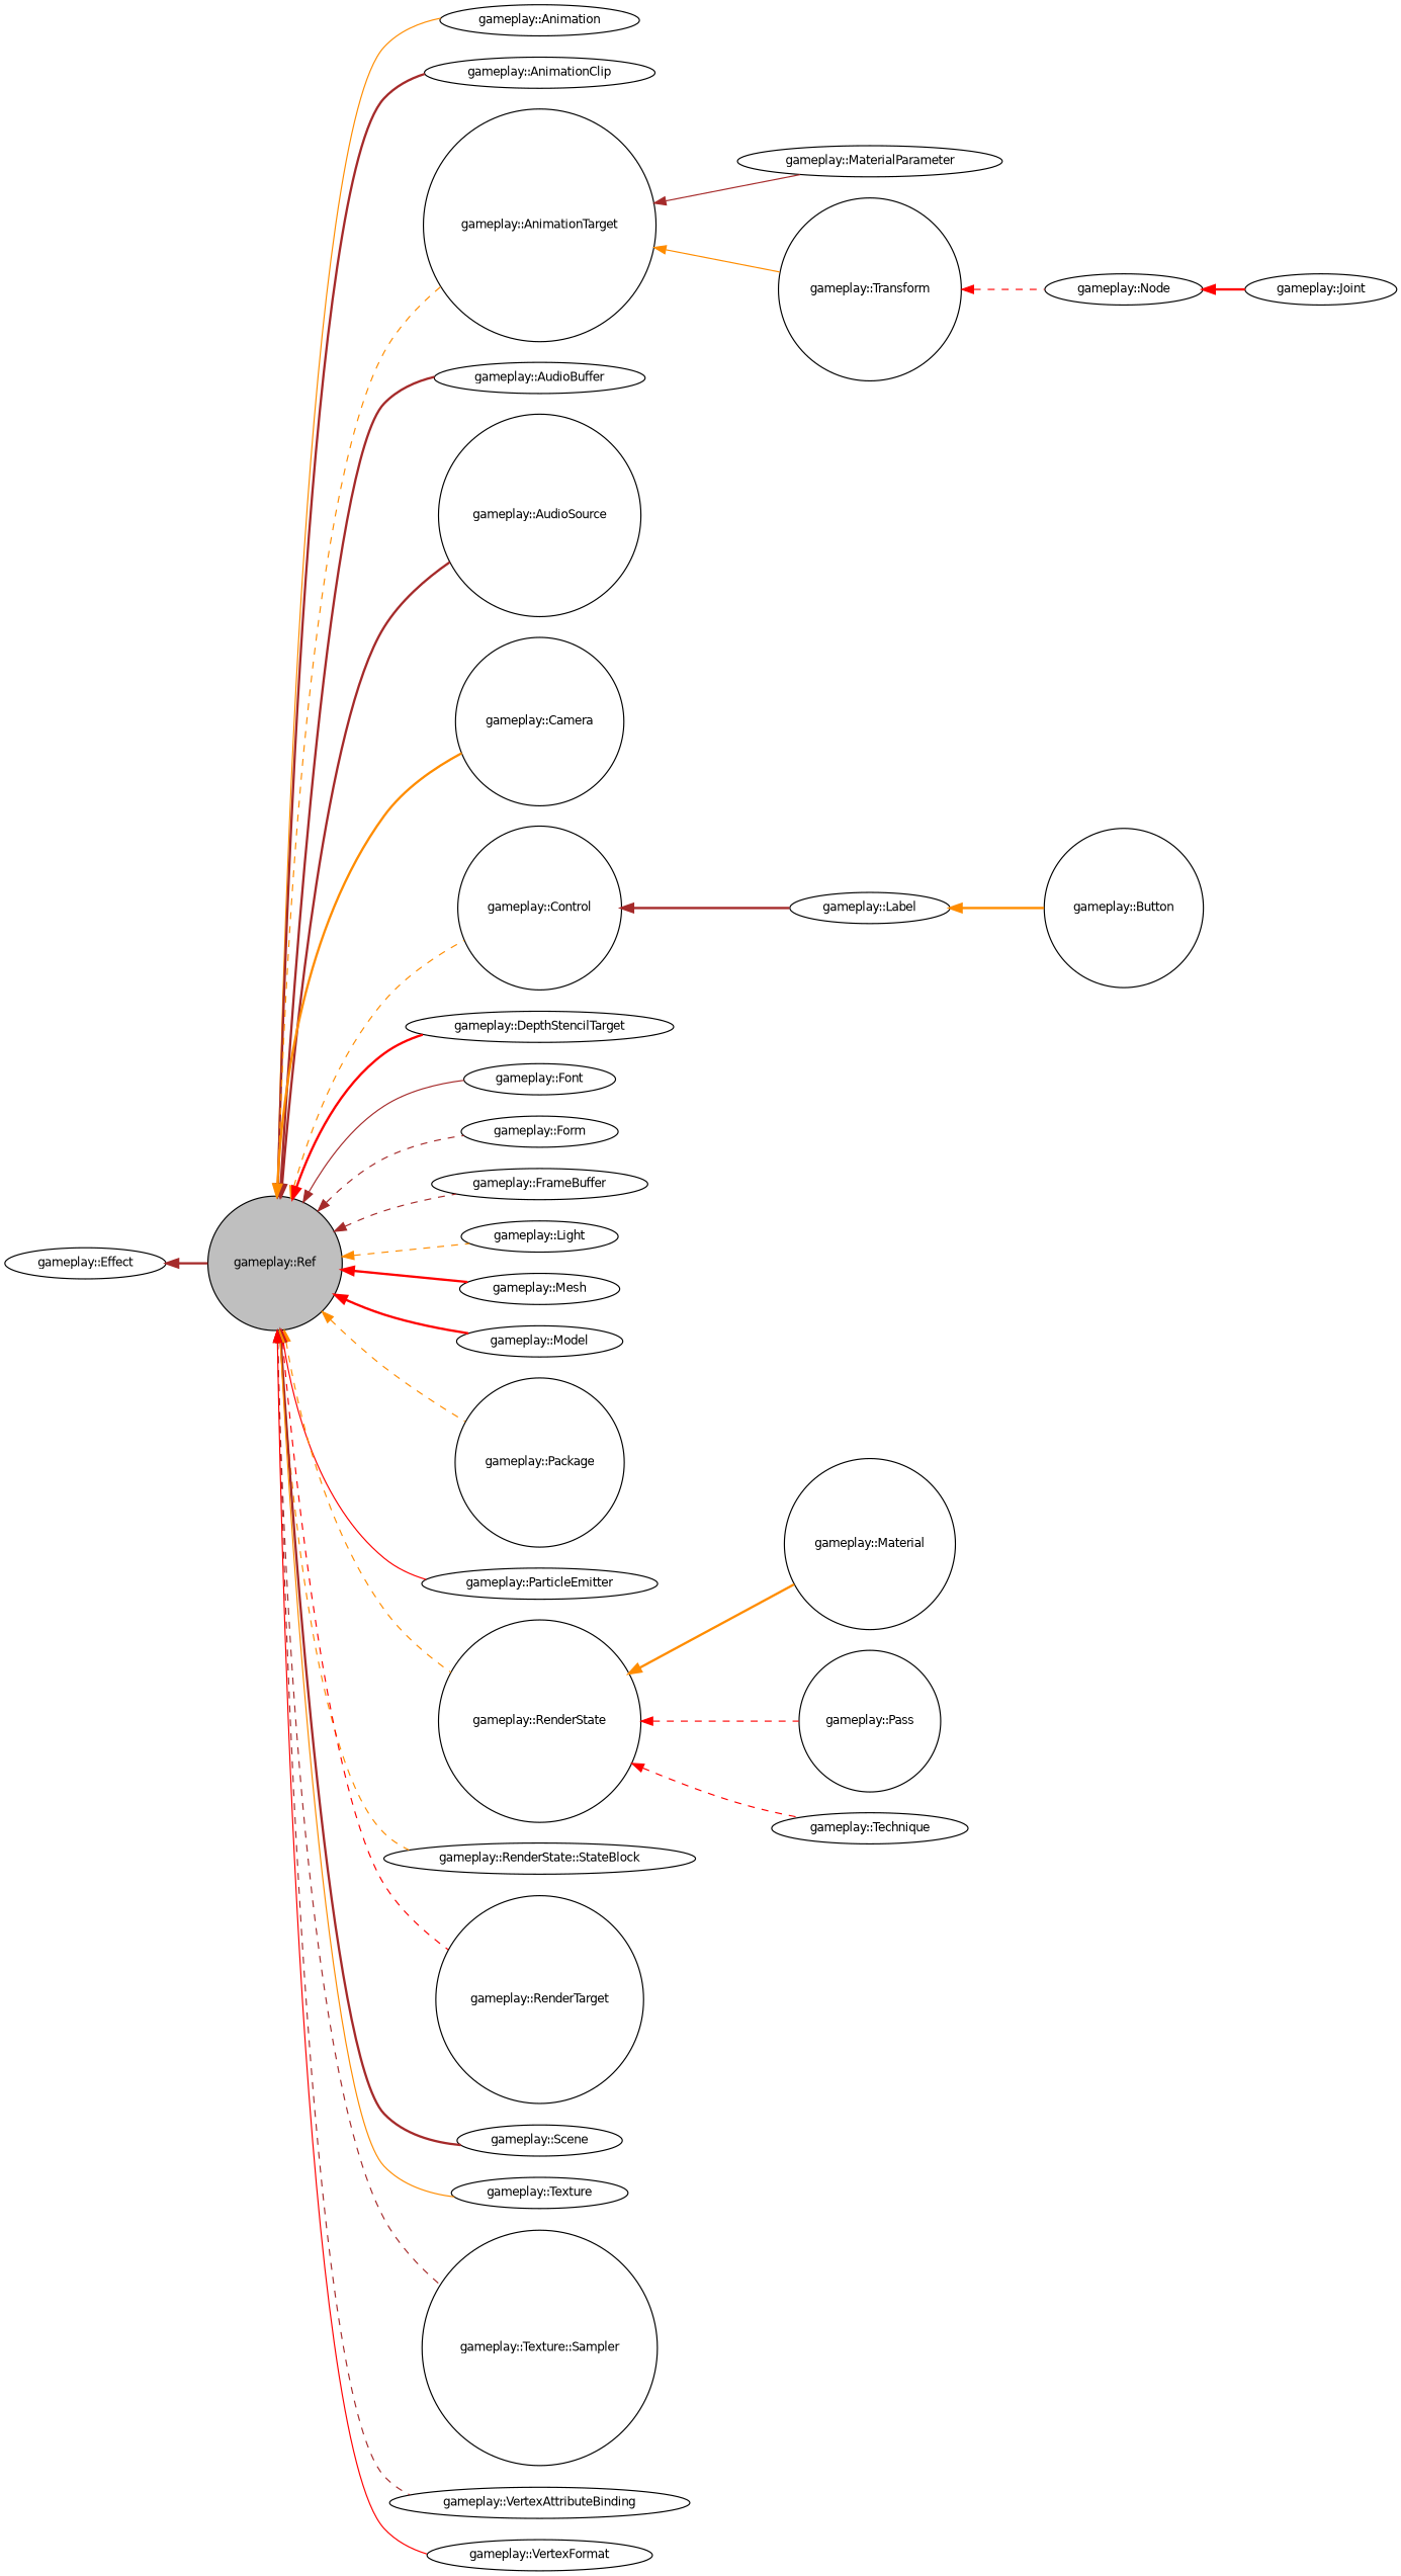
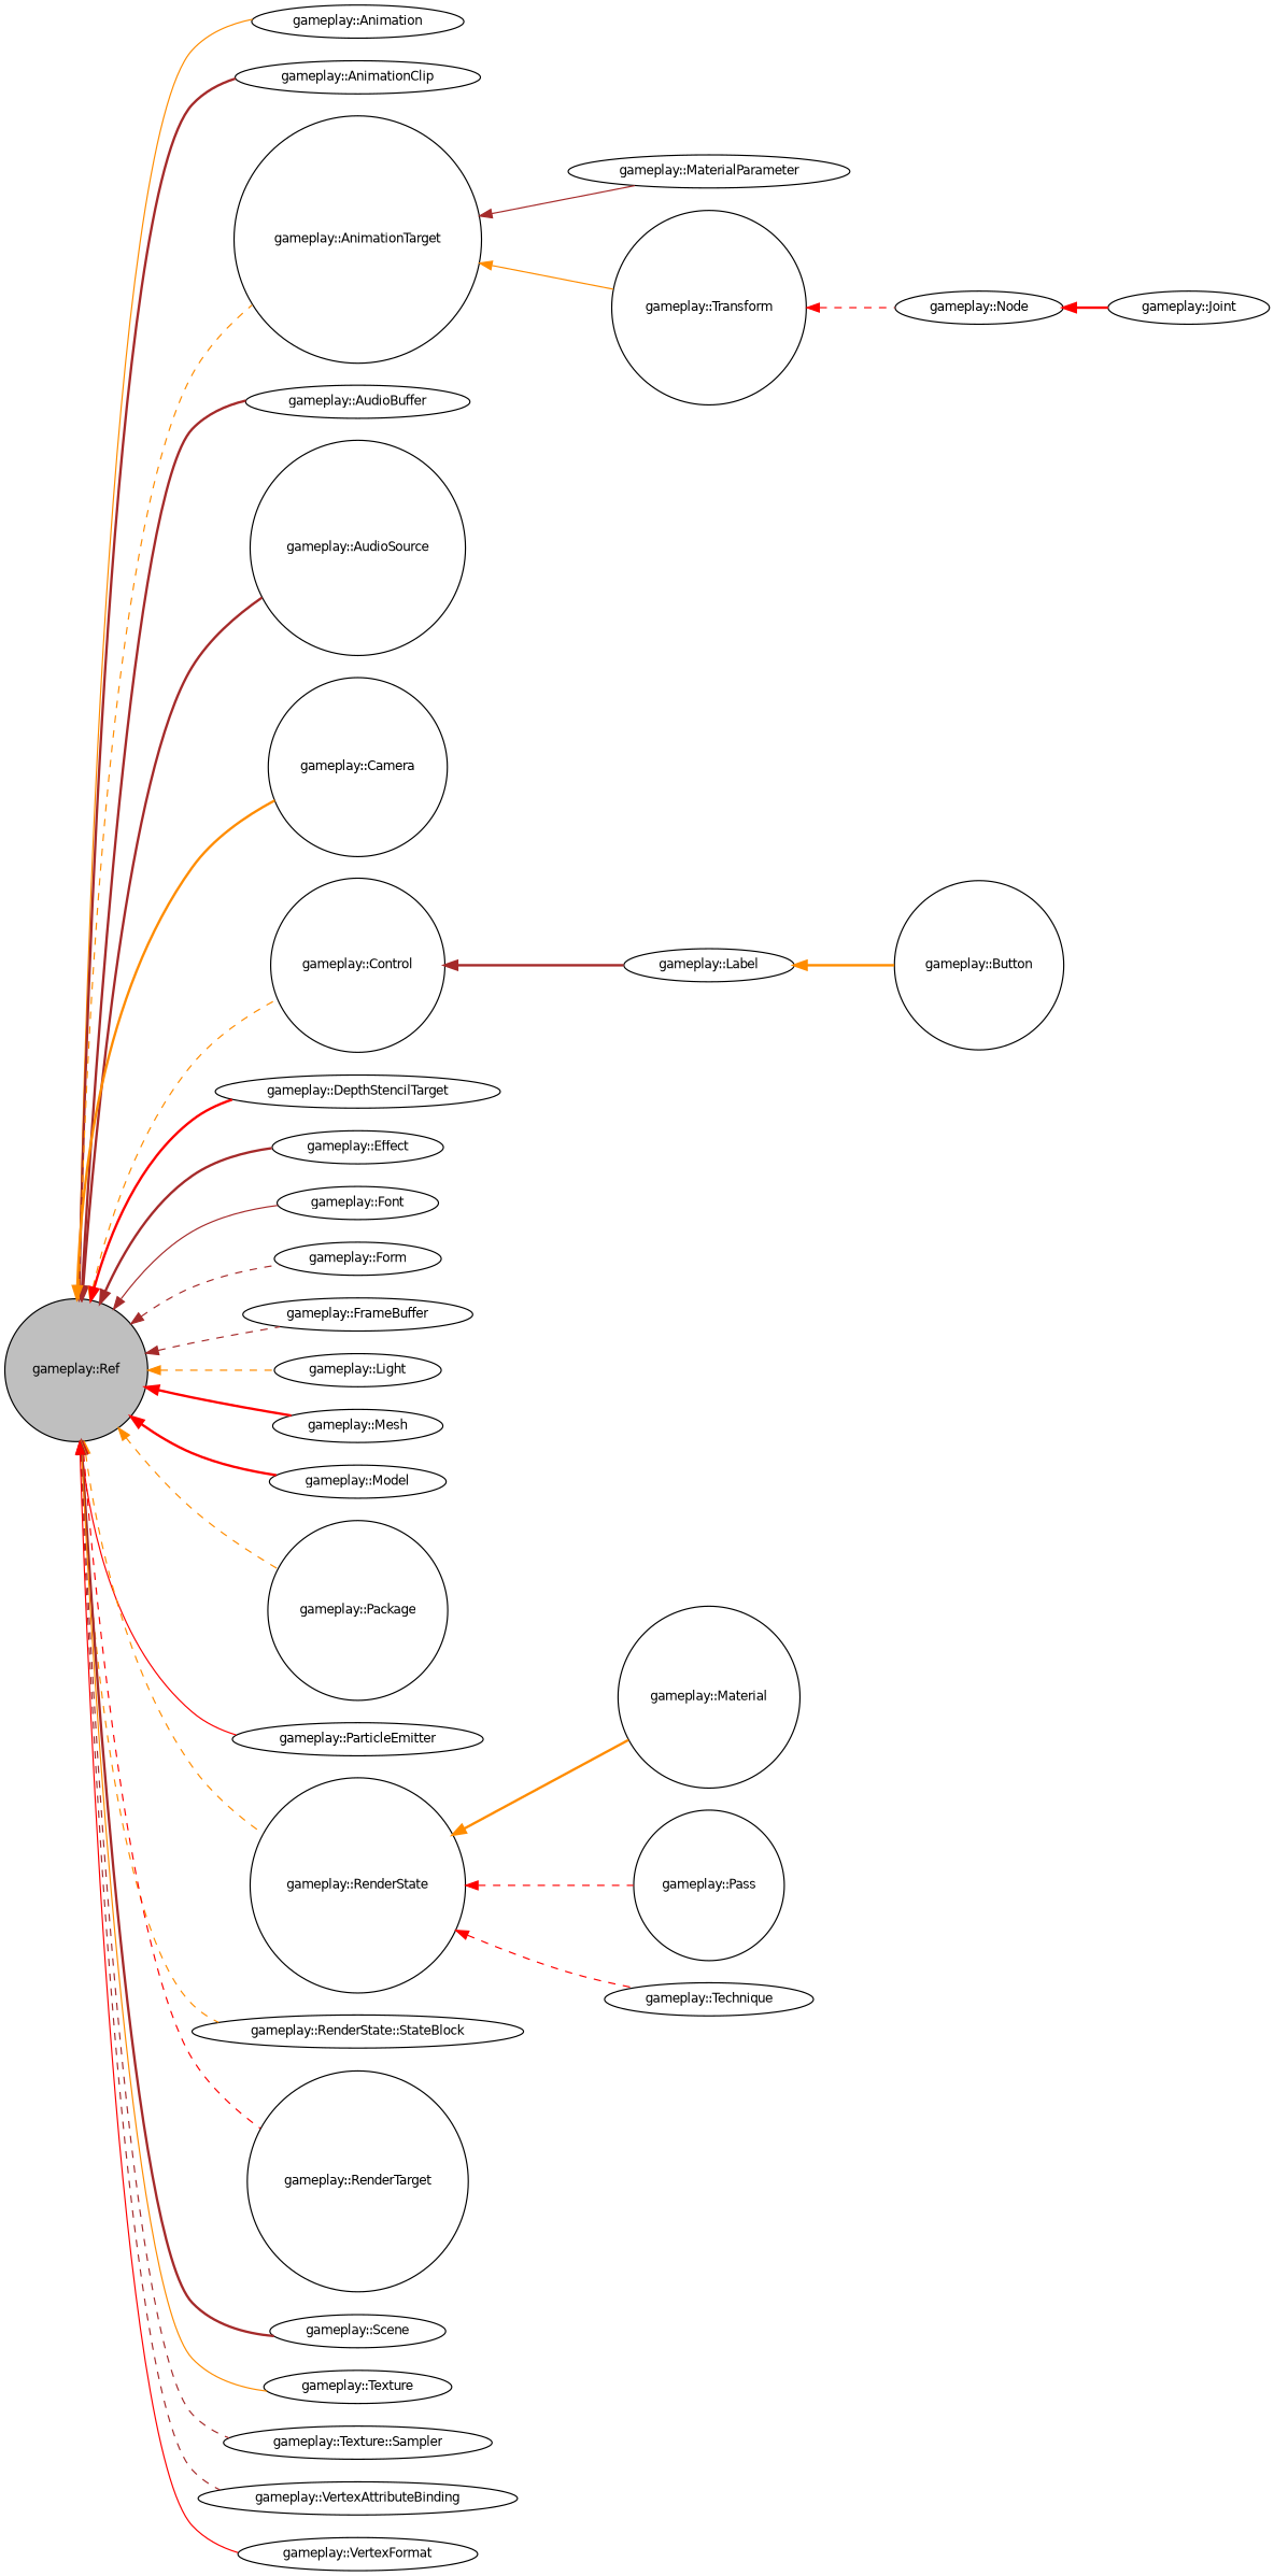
  digraph {
    rankdir=LR
    node [color=black fillcolor=white fontname=Helvetica fontsize=10 shape=ellipse style=filled]
    edge [color=darkorange dir=back fontname=Helvetica fontsize=10 labelfontname=Helvetica labelfontsize=10 style=dashed]
    n1 [fillcolor=grey75 fontcolor=black height=0.2 label="gameplay::Ref" shape=circle width=0.4]
    n2 [height=0.2 label="gameplay::Animation" width=0.4]
    n3 [height=0.2 label="gameplay::AnimationClip" width=0.4]
    n4 [height=0.2 label="gameplay::AnimationTarget" shape=circle width=0.4]
    n5 [height=0.2 label="gameplay::AudioBuffer" width=0.4]
    n6 [height=0.2 label="gameplay::AudioSource" shape=circle width=0.4]
    n7 [height=0.2 label="gameplay::Camera" shape=circle width=0.4]
    n8 [height=0.2 label="gameplay::Control" shape=circle width=0.4]
    n9 [height=0.2 label="gameplay::DepthStencilTarget" width=0.4]
    n10 [height=0.2 label="gameplay::Effect" width=0.4]
    n11 [height=0.2 label="gameplay::Font" width=0.4]
    n12 [height=0.2 label="gameplay::Form" width=0.4]
    n13 [height=0.2 label="gameplay::FrameBuffer" width=0.4]
    n14 [height=0.2 label="gameplay::Light" width=0.4]
    n15 [height=0.2 label="gameplay::Mesh" width=0.4]
    n16 [height=0.2 label="gameplay::Model" width=0.4]
    n17 [height=0.2 label="gameplay::Package" shape=circle width=0.4]
    n18 [height=0.2 label="gameplay::ParticleEmitter" width=0.4]
    n19 [height=0.2 label="gameplay::RenderState" shape=circle width=0.4]
    n20 [height=0.2 label="gameplay::RenderState::StateBlock" width=0.4]
    n21 [height=0.2 label="gameplay::RenderTarget" shape=circle width=0.4]
    n22 [height=0.2 label="gameplay::Scene" width=0.4]
    n23 [height=0.2 label="gameplay::Texture" width=0.4]
-   n24 [height=0.2 label="gameplay::Texture::Sampler" shape=circle width=0.4]
+   n24 [height=0.2 label="gameplay::Texture::Sampler" width=0.4]
    n25 [height=0.2 label="gameplay::VertexAttributeBinding" width=0.4]
    n26 [height=0.2 label="gameplay::VertexFormat" width=0.4]
    n27 [height=0.2 label="gameplay::MaterialParameter" width=0.4]
    n28 [height=0.2 label="gameplay::Transform" shape=circle width=0.4]
    n29 [height=0.2 label="gameplay::Label" width=0.4]
    n30 [height=0.2 label="gameplay::Material" shape=circle width=0.4]
    n31 [height=0.2 label="gameplay::Pass" shape=circle width=0.4]
    n32 [height=0.2 label="gameplay::Technique" width=0.4]
    n33 [height=0.2 label="gameplay::Node" width=0.4]
    n34 [height=0.2 label="gameplay::Joint" width=0.4]
    n35 [height=0.2 label="gameplay::Button" shape=circle width=0.4]
    n1 -> n2 [style=solid]
    n1 -> n3 [color=brown style=bold]
    n1 -> n4
    n1 -> n5 [color=brown style=bold]
    n1 -> n6 [color=brown style=bold]
    n1 -> n7 [style=bold]
    n1 -> n8
    n1 -> n9 [color=red style=bold]
-   n10 -> n1 [color=brown style=bold]
+   n1 -> n10 [color=brown style=bold]
    n1 -> n11 [color=brown style=solid]
    n1 -> n12 [color=brown]
    n1 -> n13 [color=brown]
    n1 -> n14
    n1 -> n15 [color=red style=bold]
    n1 -> n16 [color=red style=bold]
    n1 -> n17
    n1 -> n18 [color=red style=solid]
    n1 -> n19
    n1 -> n20
    n1 -> n21 [color=red]
    n1 -> n22 [color=brown style=bold]
    n1 -> n23 [style=solid]
    n1 -> n24 [color=brown]
    n1 -> n25 [color=brown]
    n1 -> n26 [color=red style=solid]
    n4 -> n27 [color=brown style=solid]
    n4 -> n28 [style=solid]
    n8 -> n29 [color=brown style=bold]
    n19 -> n30 [style=bold]
    n19 -> n31 [color=red]
    n19 -> n32 [color=red]
    n28 -> n33 [color=red]
    n29 -> n35 [style=bold]
    n33 -> n34 [color=red style=bold]
  }
